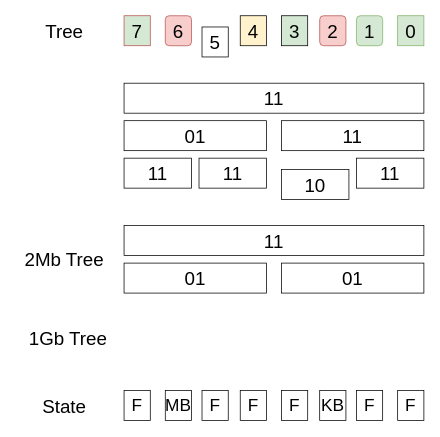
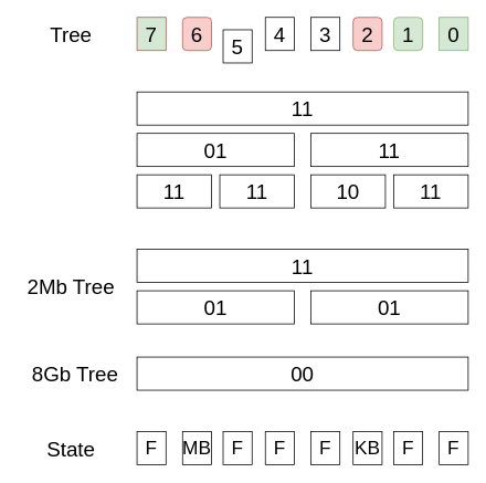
  <mxCell id="0" />
  <mxCell id="1" parent="0" />
  <mxCell id="2" value="&lt;font style=&quot;font-size: 25px;&quot;&gt;01&lt;/font&gt;" style="rounded=0;whiteSpace=wrap;html=1;" parent="1" vertex="1"><mxGeometry x="165" y="160" width="190" height="40" as="geometry" /></mxCell>
  <mxCell id="3" value="&lt;font style=&quot;font-size: 25px;&quot;&gt;11&lt;/font&gt;" style="rounded=0;whiteSpace=wrap;html=1;" parent="1" vertex="1"><mxGeometry x="375" y="160" width="190" height="40" as="geometry" /></mxCell>
  <mxCell id="4" value="&lt;font style=&quot;font-size: 25px;&quot;&gt;11&lt;/font&gt;" style="rounded=0;whiteSpace=wrap;html=1;" parent="1" vertex="1"><mxGeometry x="475" y="210" width="90" height="40" as="geometry" /></mxCell>
  <mxCell id="5" value="&lt;font style=&quot;font-size: 25px;&quot;&gt;11&lt;/font&gt;" style="rounded=0;whiteSpace=wrap;html=1;" parent="1" vertex="1"><mxGeometry x="165" y="110" width="400" height="40" as="geometry" /></mxCell>
  <mxCell id="6" value="&lt;font style=&quot;font-size: 25px;&quot;&gt;11&lt;/font&gt;" style="rounded=0;whiteSpace=wrap;html=1;" parent="1" vertex="1"><mxGeometry x="165" y="210" width="90" height="40" as="geometry" /></mxCell>
  <mxCell id="7" value="&lt;font style=&quot;font-size: 25px;&quot;&gt;11&lt;/font&gt;" style="rounded=0;whiteSpace=wrap;html=1;" parent="1" vertex="1"><mxGeometry x="265" y="210" width="90" height="40" as="geometry" /></mxCell>
- <mxCell id="8" value="&lt;font style=&quot;font-size: 25px;&quot;&gt;10&lt;/font&gt;" style="rounded=0;whiteSpace=wrap;html=1;" parent="1" vertex="1"><mxGeometry x="375" y="225" width="90" height="40" as="geometry" /></mxCell>
+ <mxCell id="8" value="&lt;font style=&quot;font-size: 25px;&quot;&gt;10&lt;/font&gt;" style="rounded=0;whiteSpace=wrap;html=1;" parent="1" vertex="1"><mxGeometry x="375" y="210" width="90" height="40" as="geometry" /></mxCell>
  <mxCell id="9" value="&lt;font style=&quot;font-size: 25px;&quot;&gt;01&lt;/font&gt;" style="rounded=0;whiteSpace=wrap;html=1;" parent="1" vertex="1"><mxGeometry x="165" y="350" width="190" height="40" as="geometry" /></mxCell>
  <mxCell id="10" value="&lt;font style=&quot;font-size: 25px;&quot;&gt;01&lt;/font&gt;" style="rounded=0;whiteSpace=wrap;html=1;" parent="1" vertex="1"><mxGeometry x="375" y="350" width="190" height="40" as="geometry" /></mxCell>
  <mxCell id="11" value="&lt;font style=&quot;font-size: 25px;&quot;&gt;11&lt;/font&gt;" style="rounded=0;whiteSpace=wrap;html=1;" parent="1" vertex="1"><mxGeometry x="165" y="300" width="400" height="40" as="geometry" /></mxCell>
  <mxCell id="12" value="2Mb Tree" style="text;html=1;align=center;verticalAlign=middle;resizable=0;points=[];autosize=1;strokeColor=none;fillColor=none;fontSize=25;" parent="1" vertex="1"><mxGeometry x="20" y="325" width="130" height="40" as="geometry" /></mxCell>
- <mxCell id="14" value="1Gb Tree" style="text;html=1;align=center;verticalAlign=middle;resizable=0;points=[];autosize=1;strokeColor=none;fillColor=none;fontSize=25;" parent="1" vertex="1"><mxGeometry x="25" y="430" width="130" height="40" as="geometry" /></mxCell>
+ <mxCell id="13" value="&lt;font style=&quot;font-size: 25px;&quot;&gt;00&lt;/font&gt;" style="rounded=0;whiteSpace=wrap;html=1;" parent="1" vertex="1"><mxGeometry x="165" y="430" width="400" height="40" as="geometry" /></mxCell>
+ <mxCell id="14" value="8Gb Tree" style="text;html=1;align=center;verticalAlign=middle;resizable=0;points=[];autosize=1;strokeColor=none;fillColor=none;fontSize=25;" parent="1" vertex="1"><mxGeometry x="25" y="430" width="130" height="40" as="geometry" /></mxCell>
  <mxCell id="15" value="&lt;font style=&quot;font-size: 25px;&quot;&gt;7&lt;/font&gt;" style="rounded=0;whiteSpace=wrap;html=1;fillColor=#d5e8d4;strokeColor=#b85450;" parent="1" vertex="1"><mxGeometry x="165" y="20" width="35" height="40" as="geometry" /></mxCell>
  <mxCell id="16" value="Tree" style="text;html=1;align=center;verticalAlign=middle;resizable=0;points=[];autosize=1;strokeColor=none;fillColor=none;fontSize=25;" parent="1" vertex="1"><mxGeometry x="30" y="20" width="110" height="40" as="geometry" /></mxCell>
  <mxCell id="17" value="&lt;font style=&quot;font-size: 25px;&quot;&gt;6&lt;/font&gt;" style="whiteSpace=wrap;html=1;fillColor=#f8cecc;strokeColor=#b85450;rounded=1;" parent="1" vertex="1"><mxGeometry x="220" y="20" width="35" height="40" as="geometry" /></mxCell>
  <mxCell id="18" value="&lt;font style=&quot;font-size: 25px;&quot;&gt;5&lt;/font&gt;" style="rounded=0;whiteSpace=wrap;html=1;" parent="1" vertex="1"><mxGeometry x="269" y="35" width="35" height="40" as="geometry" /></mxCell>
- <mxCell id="19" value="&lt;font style=&quot;font-size: 25px;&quot;&gt;4&lt;/font&gt;" style="rounded=0;whiteSpace=wrap;html=1;fillColor=#fff2cc;" parent="1" vertex="1"><mxGeometry x="320" y="20" width="35" height="40" as="geometry" /></mxCell>
- <mxCell id="20" value="&lt;font style=&quot;font-size: 25px;&quot;&gt;3&lt;/font&gt;" style="rounded=0;whiteSpace=wrap;html=1;fillColor=#d5e8d4;" parent="1" vertex="1"><mxGeometry x="375" y="20" width="35" height="40" as="geometry" /></mxCell>
+ <mxCell id="19" value="&lt;font style=&quot;font-size: 25px;&quot;&gt;4&lt;/font&gt;" style="rounded=0;whiteSpace=wrap;html=1;" parent="1" vertex="1"><mxGeometry x="320" y="20" width="35" height="40" as="geometry" /></mxCell>
+ <mxCell id="20" value="&lt;font style=&quot;font-size: 25px;&quot;&gt;3&lt;/font&gt;" style="rounded=0;whiteSpace=wrap;html=1;" parent="1" vertex="1"><mxGeometry x="375" y="20" width="35" height="40" as="geometry" /></mxCell>
  <mxCell id="21" value="&lt;font style=&quot;font-size: 25px;&quot;&gt;2&lt;/font&gt;" style="whiteSpace=wrap;html=1;fillColor=#f8cecc;strokeColor=#b85450;rounded=1;" parent="1" vertex="1"><mxGeometry x="426" y="20" width="35" height="40" as="geometry" /></mxCell>
  <mxCell id="22" value="&lt;font style=&quot;font-size: 25px;&quot;&gt;1&lt;/font&gt;" style="whiteSpace=wrap;html=1;fillColor=#d5e8d4;strokeColor=#82b366;rounded=1;" parent="1" vertex="1"><mxGeometry x="475" y="20" width="35" height="40" as="geometry" /></mxCell>
  <mxCell id="23" value="&lt;font style=&quot;font-size: 25px;&quot;&gt;0&lt;/font&gt;" style="rounded=0;whiteSpace=wrap;html=1;fillColor=#d5e8d4;strokeColor=#82b366;" parent="1" vertex="1"><mxGeometry x="530" y="20" width="35" height="40" as="geometry" /></mxCell>
  <mxCell id="24" value="&lt;font style=&quot;font-size: 23px;&quot;&gt;F&lt;/font&gt;" style="rounded=0;whiteSpace=wrap;html=1;" parent="1" vertex="1"><mxGeometry x="165" y="520" width="35" height="40" as="geometry" /></mxCell>
  <mxCell id="25" value="State" style="text;html=1;align=center;verticalAlign=middle;resizable=0;points=[];autosize=1;strokeColor=none;fillColor=none;fontSize=25;" parent="1" vertex="1"><mxGeometry x="45" y="520" width="80" height="40" as="geometry" /></mxCell>
  <mxCell id="26" value="&lt;font style=&quot;font-size: 23px;&quot;&gt;MB&lt;/font&gt;" style="rounded=0;whiteSpace=wrap;html=1;" parent="1" vertex="1"><mxGeometry x="220" y="520" width="35" height="40" as="geometry" /></mxCell>
  <mxCell id="27" value="&lt;font style=&quot;font-size: 23px;&quot;&gt;F&lt;/font&gt;" style="rounded=0;whiteSpace=wrap;html=1;" parent="1" vertex="1"><mxGeometry x="269" y="520" width="35" height="40" as="geometry" /></mxCell>
  <mxCell id="28" value="&lt;font style=&quot;font-size: 23px;&quot;&gt;F&lt;/font&gt;" style="rounded=0;whiteSpace=wrap;html=1;" parent="1" vertex="1"><mxGeometry x="320" y="520" width="35" height="40" as="geometry" /></mxCell>
  <mxCell id="29" value="&lt;font style=&quot;font-size: 23px;&quot;&gt;F&lt;/font&gt;" style="rounded=0;whiteSpace=wrap;html=1;" parent="1" vertex="1"><mxGeometry x="375" y="520" width="35" height="40" as="geometry" /></mxCell>
  <mxCell id="30" value="&lt;font style=&quot;font-size: 23px;&quot;&gt;KB&lt;/font&gt;" style="rounded=0;whiteSpace=wrap;html=1;" parent="1" vertex="1"><mxGeometry x="426" y="520" width="35" height="40" as="geometry" /></mxCell>
  <mxCell id="31" value="&lt;font style=&quot;font-size: 23px;&quot;&gt;F&lt;/font&gt;" style="rounded=0;whiteSpace=wrap;html=1;" parent="1" vertex="1"><mxGeometry x="475" y="520" width="35" height="40" as="geometry" /></mxCell>
  <mxCell id="32" value="&lt;font style=&quot;font-size: 23px;&quot;&gt;F&lt;/font&gt;" style="rounded=0;whiteSpace=wrap;html=1;" parent="1" vertex="1"><mxGeometry x="530" y="520" width="35" height="40" as="geometry" /></mxCell>
